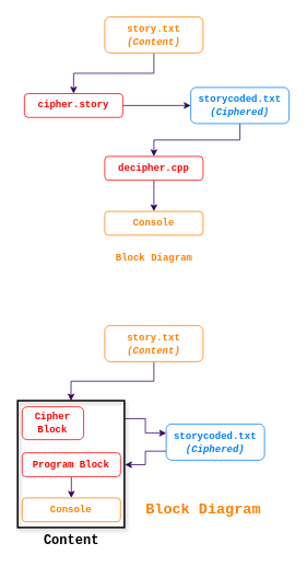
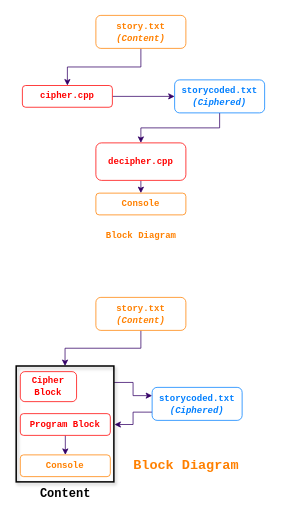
  <mxCell id="0" />
  <mxCell id="1" parent="0" />
  <mxCell id="2" style="edgeStyle=orthogonalEdgeStyle;rounded=0;orthogonalLoop=1;jettySize=auto;html=1;exitX=0.5;exitY=1;exitDx=0;exitDy=0;entryX=0.5;entryY=0;entryDx=0;entryDy=0;fontFamily=Courier New;strokeColor=#330066;" parent="1" source="3" target="7" edge="1"><mxGeometry relative="1" as="geometry" /></mxCell>
  <mxCell id="3" value="&lt;font face=&quot;Courier New&quot; color=&quot;#ff8000&quot;&gt;&lt;b&gt;story.txt&lt;br&gt;&lt;i&gt;(Content)&lt;/i&gt;&lt;/b&gt;&lt;/font&gt;" style="rounded=1;whiteSpace=wrap;html=1;strokeColor=#FF8000;" parent="1" vertex="1"><mxGeometry x="127" y="20" width="120" height="44" as="geometry" /></mxCell>
  <mxCell id="4" style="edgeStyle=orthogonalEdgeStyle;rounded=0;orthogonalLoop=1;jettySize=auto;html=1;exitX=0.5;exitY=1;exitDx=0;exitDy=0;fontFamily=Courier New;strokeColor=#330066;" parent="1" source="5" target="9" edge="1"><mxGeometry relative="1" as="geometry" /></mxCell>
  <mxCell id="5" value="&lt;font face=&quot;Courier New&quot; color=&quot;#007fff&quot;&gt;&lt;b&gt;storycoded.txt&lt;br&gt;&lt;i&gt;(Ciphered)&lt;/i&gt;&lt;/b&gt;&lt;/font&gt;" style="rounded=1;whiteSpace=wrap;html=1;strokeColor=#007FFF;" parent="1" vertex="1"><mxGeometry x="232" y="106" width="120" height="44" as="geometry" /></mxCell>
  <mxCell id="6" style="edgeStyle=orthogonalEdgeStyle;rounded=0;orthogonalLoop=1;jettySize=auto;html=1;exitX=1;exitY=0.5;exitDx=0;exitDy=0;entryX=0;entryY=0.5;entryDx=0;entryDy=0;fontFamily=Courier New;strokeColor=#330066;" parent="1" source="7" target="5" edge="1"><mxGeometry relative="1" as="geometry" /></mxCell>
- <mxCell id="7" value="&lt;b&gt;&lt;font color=&quot;#ff0000&quot;&gt;cipher.story&lt;/font&gt;&lt;/b&gt;" style="rounded=1;whiteSpace=wrap;html=1;fontFamily=Courier New;strokeColor=#FF0000;" parent="1" vertex="1"><mxGeometry x="29" y="113.5" width="120" height="29" as="geometry" /></mxCell>
+ <mxCell id="7" value="&lt;b&gt;&lt;font color=&quot;#ff0000&quot;&gt;cipher.cpp&lt;/font&gt;&lt;/b&gt;" style="rounded=1;whiteSpace=wrap;html=1;fontFamily=Courier New;strokeColor=#FF0000;" parent="1" vertex="1"><mxGeometry x="29" y="113.5" width="120" height="29" as="geometry" /></mxCell>
  <mxCell id="8" style="edgeStyle=orthogonalEdgeStyle;rounded=0;orthogonalLoop=1;jettySize=auto;html=1;exitX=0.5;exitY=1;exitDx=0;exitDy=0;entryX=0.5;entryY=0;entryDx=0;entryDy=0;strokeColor=#330066;" parent="1" source="9" target="10" edge="1"><mxGeometry relative="1" as="geometry" /></mxCell>
- <mxCell id="9" value="&lt;b&gt;&lt;font color=&quot;#ff0000&quot;&gt;decipher.cpp&lt;/font&gt;&lt;/b&gt;" style="rounded=1;whiteSpace=wrap;html=1;fontFamily=Courier New;strokeColor=#FF0000;" parent="1" vertex="1"><mxGeometry x="127" y="190" width="120" height="29" as="geometry" /></mxCell>
+ <mxCell id="9" value="&lt;b&gt;&lt;font color=&quot;#ff0000&quot;&gt;decipher.cpp&lt;/font&gt;&lt;/b&gt;" style="rounded=1;whiteSpace=wrap;html=1;fontFamily=Courier New;strokeColor=#FF0000;" parent="1" vertex="1"><mxGeometry x="127" y="190" width="120" height="50" as="geometry" /></mxCell>
  <mxCell id="10" value="&lt;b&gt;&lt;font color=&quot;#ff8000&quot;&gt;Console&lt;/font&gt;&lt;/b&gt;" style="rounded=1;whiteSpace=wrap;html=1;fontFamily=Courier New;strokeColor=#FF8000;" parent="1" vertex="1"><mxGeometry x="127" y="257" width="120" height="29" as="geometry" /></mxCell>
  <mxCell id="11" value="&lt;b&gt;Block Diagram&lt;/b&gt;" style="text;html=1;align=center;verticalAlign=middle;resizable=0;points=[];autosize=1;strokeColor=none;fillColor=none;fontFamily=Courier New;fontColor=#FF8000;" parent="1" vertex="1"><mxGeometry x="135" y="305" width="104" height="18" as="geometry" /></mxCell>
  <mxCell id="12" style="edgeStyle=orthogonalEdgeStyle;rounded=0;orthogonalLoop=1;jettySize=auto;html=1;exitX=0.5;exitY=1;exitDx=0;exitDy=0;entryX=0.5;entryY=0;entryDx=0;entryDy=0;fontSize=16;fontColor=#000000;strokeColor=#330066;" parent="1" source="13" target="18" edge="1"><mxGeometry relative="1" as="geometry" /></mxCell>
  <mxCell id="13" value="&lt;font face=&quot;Courier New&quot; color=&quot;#ff8000&quot;&gt;&lt;b&gt;story.txt&lt;br&gt;&lt;i&gt;(Content)&lt;/i&gt;&lt;/b&gt;&lt;/font&gt;" style="rounded=1;whiteSpace=wrap;html=1;strokeColor=#FF8000;" parent="1" vertex="1"><mxGeometry x="127" y="396" width="120" height="44" as="geometry" /></mxCell>
  <mxCell id="14" style="edgeStyle=orthogonalEdgeStyle;rounded=0;orthogonalLoop=1;jettySize=auto;html=1;entryX=0;entryY=0.25;entryDx=0;entryDy=0;exitX=1.002;exitY=0.142;exitDx=0;exitDy=0;exitPerimeter=0;strokeColor=#330066;" edge="1" parent="1" source="18" target="16"><mxGeometry relative="1" as="geometry" /></mxCell>
  <mxCell id="15" style="edgeStyle=orthogonalEdgeStyle;rounded=0;orthogonalLoop=1;jettySize=auto;html=1;exitX=0;exitY=0.75;exitDx=0;exitDy=0;entryX=1.006;entryY=0.505;entryDx=0;entryDy=0;entryPerimeter=0;strokeColor=#330066;" edge="1" parent="1" source="16" target="18"><mxGeometry relative="1" as="geometry" /></mxCell>
  <mxCell id="16" value="&lt;font face=&quot;Courier New&quot; color=&quot;#007fff&quot;&gt;&lt;b&gt;storycoded.txt&lt;br&gt;&lt;i&gt;(Ciphered)&lt;/i&gt;&lt;/b&gt;&lt;/font&gt;" style="rounded=1;whiteSpace=wrap;html=1;strokeColor=#007FFF;" parent="1" vertex="1"><mxGeometry x="202" y="516" width="120" height="44" as="geometry" /></mxCell>
  <mxCell id="17" value="&lt;h2&gt;&lt;b&gt;Block Diagram&lt;/b&gt;&lt;/h2&gt;" style="text;html=1;align=center;verticalAlign=middle;resizable=0;points=[];autosize=1;strokeColor=none;fillColor=none;fontFamily=Courier New;fontColor=#FF8000;" parent="1" vertex="1"><mxGeometry x="172" y="595.5" width="150" height="48" as="geometry" /></mxCell>
  <mxCell id="18" value="" style="rounded=0;whiteSpace=wrap;html=1;fillColor=none;strokeColor=#000000;strokeWidth=2;glass=0;shadow=1;sketch=0;" parent="1" vertex="1"><mxGeometry x="20.75" y="487.5" width="130.25" height="154.5" as="geometry" /></mxCell>
  <mxCell id="19" style="edgeStyle=orthogonalEdgeStyle;rounded=0;jumpSize=6;orthogonalLoop=1;jettySize=auto;html=1;exitX=0.5;exitY=1;exitDx=0;exitDy=0;entryX=0.5;entryY=0;entryDx=0;entryDy=0;fontSize=16;fontColor=#000000;strokeColor=#330066;strokeWidth=1;" parent="1" source="20" target="23" edge="1"><mxGeometry relative="1" as="geometry" /></mxCell>
  <mxCell id="20" value="&lt;font color=&quot;#ff0000&quot;&gt;&lt;b&gt;Program Block&lt;/b&gt;&lt;/font&gt;" style="rounded=1;whiteSpace=wrap;html=1;fontFamily=Courier New;strokeColor=#FF0000;" parent="1" vertex="1"><mxGeometry x="26.25" y="551" width="120" height="29" as="geometry" /></mxCell>
  <mxCell id="21" value="&lt;h1&gt;&lt;b&gt;&lt;font color=&quot;#000000&quot; style=&quot;font-size: 16px&quot;&gt;Content&lt;/font&gt;&lt;/b&gt;&lt;/h1&gt;" style="text;html=1;align=center;verticalAlign=middle;resizable=0;points=[];autosize=1;strokeColor=none;fillColor=none;fontFamily=Courier New;fontColor=#FF8000;" parent="1" vertex="1"><mxGeometry x="47.75" y="630" width="77" height="52" as="geometry" /></mxCell>
  <mxCell id="22" value="&lt;b&gt;&lt;font color=&quot;#ff0000&quot;&gt;Cipher Block&lt;/font&gt;&lt;/b&gt;" style="rounded=1;whiteSpace=wrap;html=1;fontFamily=Courier New;strokeColor=#FF0000;" parent="1" vertex="1"><mxGeometry x="26.25" y="495" width="75" height="40" as="geometry" /></mxCell>
  <mxCell id="23" value="&lt;b&gt;&lt;font color=&quot;#ff8000&quot;&gt;Console&lt;/font&gt;&lt;/b&gt;" style="rounded=1;whiteSpace=wrap;html=1;fontFamily=Courier New;strokeColor=#FF8000;" parent="1" vertex="1"><mxGeometry x="26.25" y="606" width="120" height="29" as="geometry" /></mxCell>
